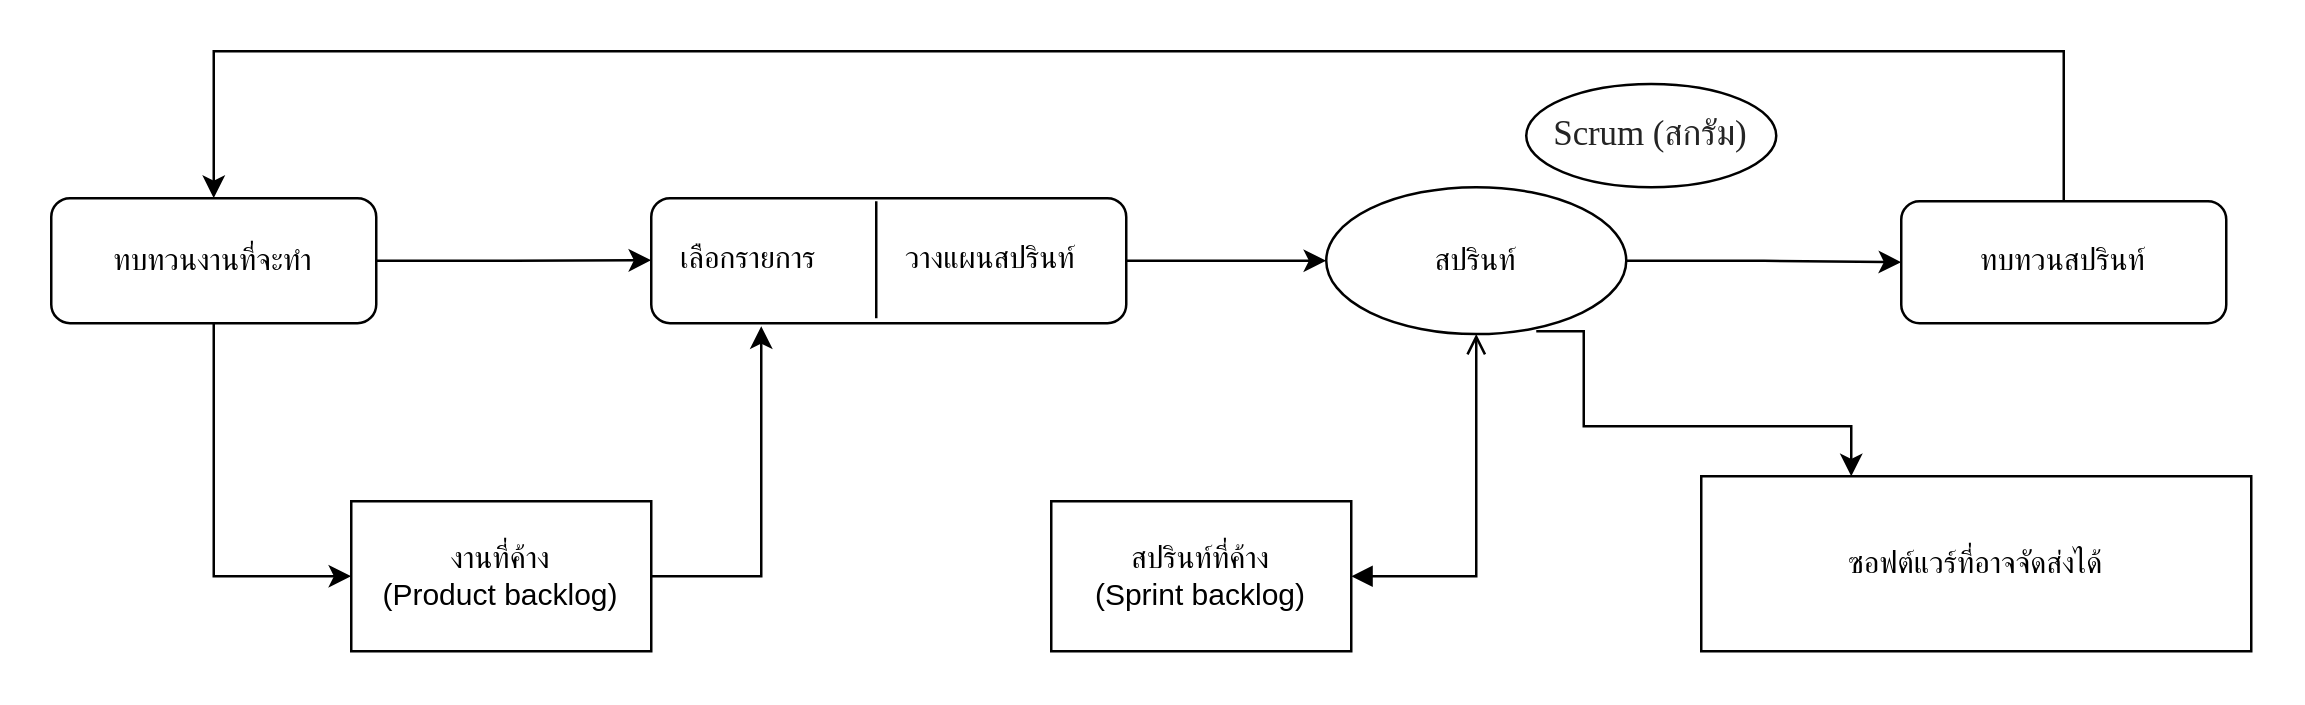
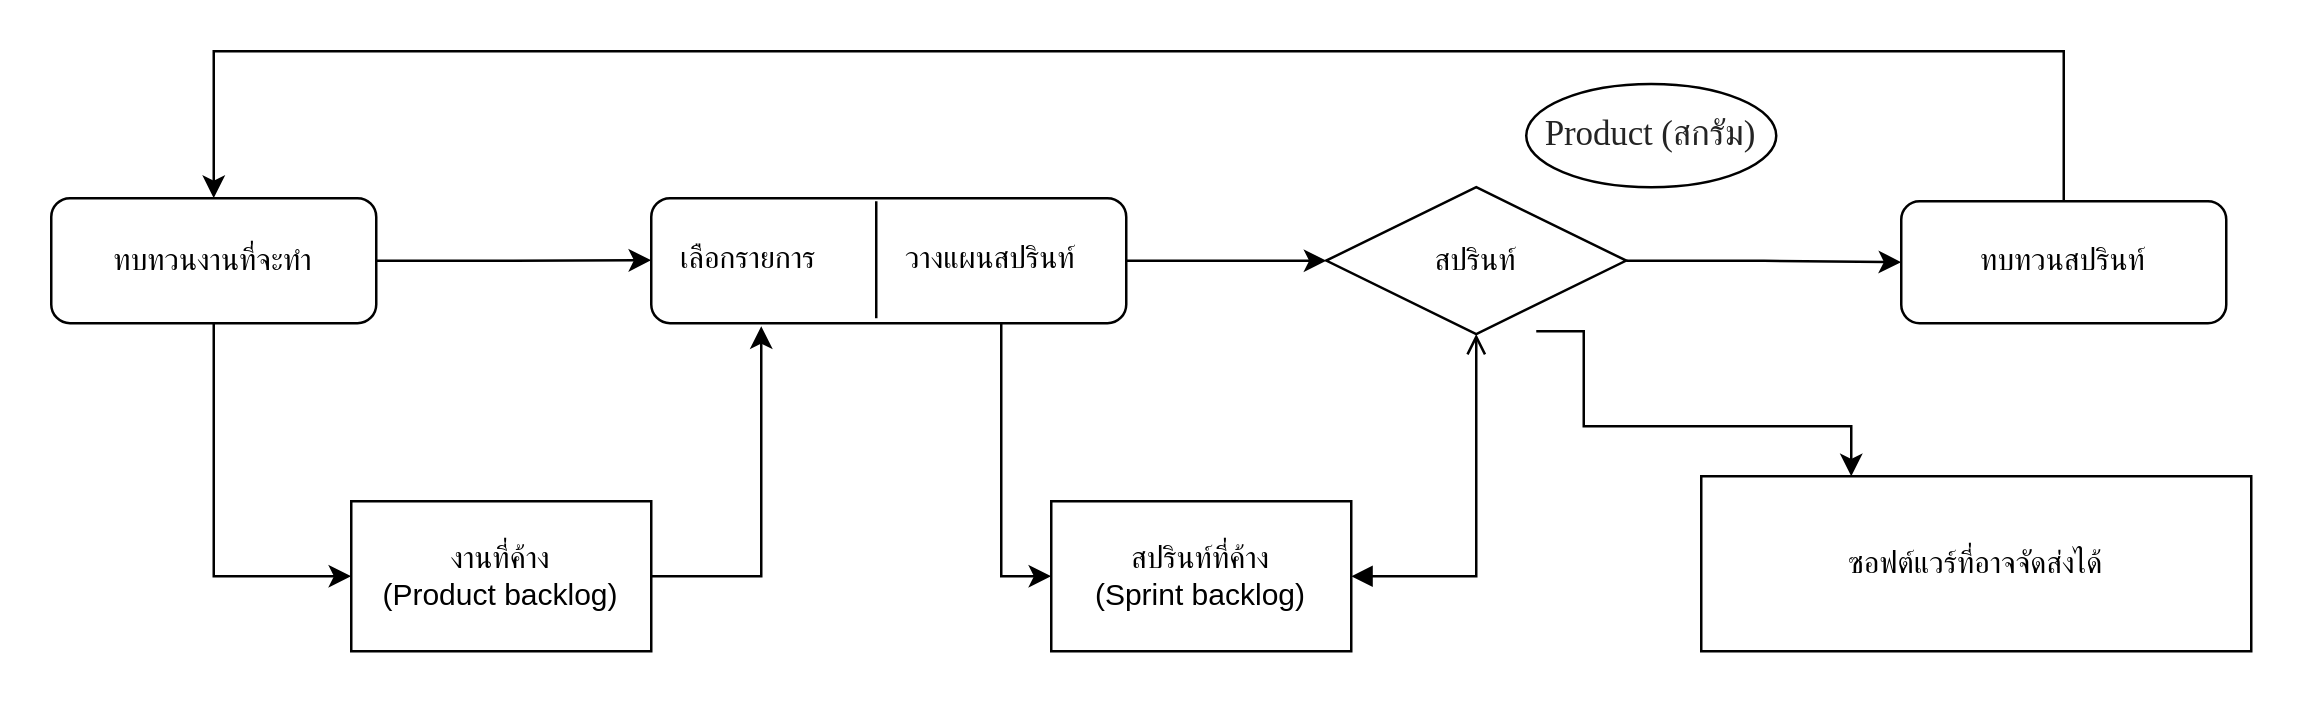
  <mxCell id="0" />
  <mxCell id="1" parent="0" />
  <mxCell id="2" style="edgeStyle=orthogonalEdgeStyle;rounded=0;orthogonalLoop=1;jettySize=auto;html=1;exitX=1;exitY=0.5;exitDx=0;exitDy=0;" edge="1" parent="1" source="3" target="18"><mxGeometry relative="1" as="geometry" /></mxCell>
  <mxCell id="3" value="" style="rounded=1;whiteSpace=wrap;html=1;" vertex="1" parent="1"><mxGeometry x="260" y="78.75" width="190" height="50" as="geometry" /></mxCell>
  <mxCell id="4" style="edgeStyle=orthogonalEdgeStyle;rounded=0;orthogonalLoop=1;jettySize=auto;html=1;exitX=1;exitY=0.5;exitDx=0;exitDy=0;" edge="1" parent="1" source="6"><mxGeometry relative="1" as="geometry"><mxPoint x="260" y="103.6" as="targetPoint" /></mxGeometry></mxCell>
  <mxCell id="5" style="edgeStyle=orthogonalEdgeStyle;rounded=0;orthogonalLoop=1;jettySize=auto;html=1;exitX=0.5;exitY=1;exitDx=0;exitDy=0;entryX=0;entryY=0.5;entryDx=0;entryDy=0;" edge="1" parent="1" source="6" target="12"><mxGeometry relative="1" as="geometry" /></mxCell>
  <mxCell id="6" value="ทบทวนงานที่จะทำ" style="rounded=1;whiteSpace=wrap;html=1;" vertex="1" parent="1"><mxGeometry x="20" y="78.75" width="130" height="50" as="geometry" /></mxCell>
  <mxCell id="7" value="เลือกรายการ" style="text;whiteSpace=wrap;" vertex="1" parent="1"><mxGeometry x="270" y="88.75" width="100" height="40" as="geometry" /></mxCell>
+ <mxCell id="8" style="edgeStyle=orthogonalEdgeStyle;rounded=0;orthogonalLoop=1;jettySize=auto;html=1;exitX=0.5;exitY=1;exitDx=0;exitDy=0;entryX=0;entryY=0.5;entryDx=0;entryDy=0;" edge="1" parent="1" source="9" target="14"><mxGeometry relative="1" as="geometry" /></mxCell>
  <mxCell id="9" value="วางแผนสปรินท์" style="text;whiteSpace=wrap;" vertex="1" parent="1"><mxGeometry x="360" y="88.75" width="80" height="40" as="geometry" /></mxCell>
  <mxCell id="10" style="edgeStyle=orthogonalEdgeStyle;rounded=0;orthogonalLoop=1;jettySize=auto;html=1;exitX=0.5;exitY=0;exitDx=0;exitDy=0;entryX=0.5;entryY=0;entryDx=0;entryDy=0;" edge="1" parent="1" source="11" target="6"><mxGeometry relative="1" as="geometry"><Array as="points"><mxPoint x="825" y="20" /><mxPoint x="85" y="20" /></Array></mxGeometry></mxCell>
  <mxCell id="11" value="ทบทวนสปรินท์" style="rounded=1;whiteSpace=wrap;html=1;" vertex="1" parent="1"><mxGeometry x="760" y="80" width="130" height="48.75" as="geometry" /></mxCell>
  <mxCell id="12" value="งานที่ค้าง &lt;br&gt;(Product backlog)" style="rounded=0;whiteSpace=wrap;html=1;" vertex="1" parent="1"><mxGeometry x="140" y="200" width="120" height="60" as="geometry" /></mxCell>
  <mxCell id="13" style="edgeStyle=orthogonalEdgeStyle;rounded=0;orthogonalLoop=1;jettySize=auto;html=1;exitX=1;exitY=0.5;exitDx=0;exitDy=0;entryX=0.5;entryY=1;entryDx=0;entryDy=0;startArrow=block;startFill=1;endArrow=open;" edge="1" parent="1" source="14" target="18"><mxGeometry relative="1" as="geometry" /></mxCell>
  <mxCell id="14" value="สปรินท์ที่ค้าง &lt;br&gt;(Sprint backlog)" style="rounded=0;whiteSpace=wrap;html=1;" vertex="1" parent="1"><mxGeometry x="420" y="200" width="120" height="60" as="geometry" /></mxCell>
  <mxCell id="15" value="ซอฟต์แวร์ที่อาจจัดส่งได้" style="rounded=0;whiteSpace=wrap;html=1;" vertex="1" parent="1"><mxGeometry x="680" y="190" width="220" height="70" as="geometry" /></mxCell>
  <mxCell id="16" style="edgeStyle=orthogonalEdgeStyle;rounded=0;orthogonalLoop=1;jettySize=auto;html=1;exitX=1;exitY=0.5;exitDx=0;exitDy=0;entryX=0;entryY=0.5;entryDx=0;entryDy=0;" edge="1" parent="1" source="18" target="11"><mxGeometry relative="1" as="geometry" /></mxCell>
  <mxCell id="17" style="edgeStyle=orthogonalEdgeStyle;rounded=0;orthogonalLoop=1;jettySize=auto;html=1;exitX=0.7;exitY=0.981;exitDx=0;exitDy=0;exitPerimeter=0;" edge="1" parent="1" source="18" target="15"><mxGeometry relative="1" as="geometry"><Array as="points"><mxPoint x="633" y="132" /><mxPoint x="633" y="170" /><mxPoint x="740" y="170" /></Array></mxGeometry></mxCell>
- <mxCell id="18" value="สปรินท์" style="ellipse;whiteSpace=wrap;html=1;" vertex="1" parent="1"><mxGeometry x="530" y="74.38" width="120" height="58.75" as="geometry" /></mxCell>
- <mxCell id="19" value="&lt;span style=&quot;color: rgb(36, 36, 36); font-family: source-serif-pro, Georgia, Cambria, &amp;quot;Times New Roman&amp;quot;, Times, serif; letter-spacing: -0.054px; text-align: start; background-color: rgb(255, 255, 255);&quot;&gt;&lt;font style=&quot;font-size: 14px;&quot;&gt;Scrum (สกรัม)&lt;/font&gt;&lt;/span&gt;" style="ellipse;whiteSpace=wrap;html=1;" vertex="1" parent="1"><mxGeometry x="610" y="33.13" width="100" height="41.25" as="geometry" /></mxCell>
+ <mxCell id="18" value="สปรินท์" style="rhombus;whiteSpace=wrap;html=1;" vertex="1" parent="1"><mxGeometry x="530" y="74.38" width="120" height="58.75" as="geometry" /></mxCell>
+ <mxCell id="19" value="&lt;span style=&quot;color: rgb(36, 36, 36); font-family: source-serif-pro, Georgia, Cambria, &amp;quot;Times New Roman&amp;quot;, Times, serif; letter-spacing: -0.054px; text-align: start; background-color: rgb(255, 255, 255);&quot;&gt;&lt;font style=&quot;font-size: 14px;&quot;&gt;Product (สกรัม)&lt;/font&gt;&lt;/span&gt;" style="ellipse;whiteSpace=wrap;html=1;" vertex="1" parent="1"><mxGeometry x="610" y="33.13" width="100" height="41.25" as="geometry" /></mxCell>
  <mxCell id="20" value="" style="endArrow=none;html=1;rounded=0;exitX=0.8;exitY=0.951;exitDx=0;exitDy=0;exitPerimeter=0;" edge="1" parent="1" source="7"><mxGeometry width="50" height="50" relative="1" as="geometry"><mxPoint x="350" y="120" as="sourcePoint" /><mxPoint x="350" y="80" as="targetPoint" /></mxGeometry></mxCell>
  <mxCell id="21" style="edgeStyle=orthogonalEdgeStyle;rounded=0;orthogonalLoop=1;jettySize=auto;html=1;exitX=1;exitY=0.5;exitDx=0;exitDy=0;entryX=0.34;entryY=1.031;entryDx=0;entryDy=0;entryPerimeter=0;" edge="1" parent="1" source="12" target="7"><mxGeometry relative="1" as="geometry" /></mxCell>
